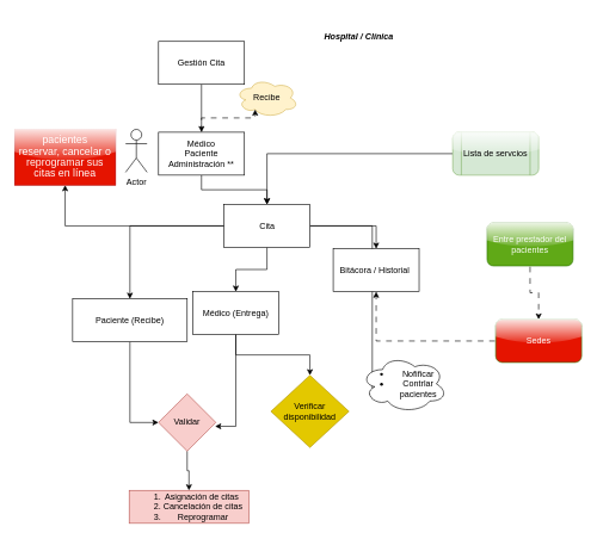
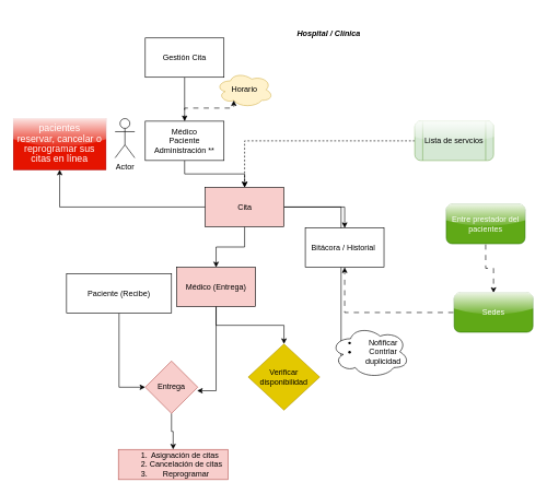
  <mxCell id="0" />
  <mxCell id="1" parent="0" />
  <mxCell id="2" style="edgeStyle=orthogonalEdgeStyle;rounded=0;orthogonalLoop=1;jettySize=auto;html=1;entryX=0.5;entryY=0;entryDx=0;entryDy=0;" edge="1" parent="1" source="3" target="6"><mxGeometry relative="1" as="geometry" /></mxCell>
  <mxCell id="3" value="Gestión Cita" style="rounded=0;whiteSpace=wrap;html=1;" vertex="1" parent="1"><mxGeometry x="221" y="57" width="120" height="60" as="geometry" /></mxCell>
  <mxCell id="4" value="&lt;b&gt;&lt;i&gt;Hospital / Clínica&lt;/i&gt;&lt;/b&gt;" style="rounded=0;whiteSpace=wrap;html=1;fillColor=none;strokeColor=none;" vertex="1" parent="1"><mxGeometry x="441" y="20" width="120" height="60" as="geometry" /></mxCell>
  <mxCell id="5" value="" style="edgeStyle=orthogonalEdgeStyle;rounded=0;orthogonalLoop=1;jettySize=auto;html=1;" edge="1" parent="1" source="6" target="14"><mxGeometry relative="1" as="geometry" /></mxCell>
  <mxCell id="6" value="Médico&lt;div&gt;Paciente&lt;/div&gt;&lt;div&gt;Administración **&lt;/div&gt;" style="rounded=0;whiteSpace=wrap;html=1;" vertex="1" parent="1"><mxGeometry x="221" y="184" width="120" height="60" as="geometry" /></mxCell>
- <mxCell id="7" value="Recibe" style="ellipse;shape=cloud;whiteSpace=wrap;html=1;fillColor=#fff2cc;strokeColor=#d6b656;" vertex="1" parent="1"><mxGeometry x="329" y="109" width="87" height="54" as="geometry" /></mxCell>
+ <mxCell id="7" value="Horario" style="ellipse;shape=cloud;whiteSpace=wrap;html=1;fillColor=#fff2cc;strokeColor=#d6b656;" vertex="1" parent="1"><mxGeometry x="329" y="109" width="87" height="54" as="geometry" /></mxCell>
  <mxCell id="8" style="edgeStyle=orthogonalEdgeStyle;rounded=0;orthogonalLoop=1;jettySize=auto;html=1;entryX=0.31;entryY=0.8;entryDx=0;entryDy=0;entryPerimeter=0;flowAnimation=1;" edge="1" parent="1" source="6" target="7"><mxGeometry relative="1" as="geometry" /></mxCell>
  <mxCell id="9" style="edgeStyle=orthogonalEdgeStyle;rounded=0;orthogonalLoop=1;jettySize=auto;html=1;entryX=0.5;entryY=0;entryDx=0;entryDy=0;" edge="1" parent="1" source="14" target="17"><mxGeometry relative="1" as="geometry" /></mxCell>
- <mxCell id="10" style="edgeStyle=orthogonalEdgeStyle;rounded=0;orthogonalLoop=1;jettySize=auto;html=1;" edge="1" parent="1" source="14" target="28"><mxGeometry relative="1" as="geometry" /></mxCell>
  <mxCell id="11" style="edgeStyle=orthogonalEdgeStyle;rounded=0;orthogonalLoop=1;jettySize=auto;html=1;entryX=0.5;entryY=0;entryDx=0;entryDy=0;" edge="1" parent="1" source="14" target="30"><mxGeometry relative="1" as="geometry"><mxPoint x="331.556" y="375.889" as="targetPoint" /></mxGeometry></mxCell>
  <mxCell id="12" style="edgeStyle=orthogonalEdgeStyle;rounded=0;orthogonalLoop=1;jettySize=auto;html=1;entryX=0.13;entryY=0.77;entryDx=0;entryDy=0;entryPerimeter=0;" edge="1" parent="1" source="14" target="33"><mxGeometry relative="1" as="geometry"><mxPoint x="557.133" y="141.867" as="targetPoint" /></mxGeometry></mxCell>
  <mxCell id="13" value="" style="edgeStyle=orthogonalEdgeStyle;rounded=0;orthogonalLoop=1;jettySize=auto;html=1;" edge="1" parent="1" source="14" target="34"><mxGeometry relative="1" as="geometry" /></mxCell>
- <mxCell id="14" value="Cita" style="rounded=0;whiteSpace=wrap;html=1;" vertex="1" parent="1"><mxGeometry x="312.5" y="285" width="120" height="60" as="geometry" /></mxCell>
- <mxCell id="15" style="edgeStyle=orthogonalEdgeStyle;rounded=0;orthogonalLoop=1;jettySize=auto;html=1;" edge="1" parent="1" source="16" target="14"><mxGeometry relative="1" as="geometry" /></mxCell>
+ <mxCell id="14" value="Cita" style="rounded=0;whiteSpace=wrap;html=1;fillColor=#f8cecc;" vertex="1" parent="1"><mxGeometry x="312.5" y="285" width="120" height="60" as="geometry" /></mxCell>
+ <mxCell id="15" style="edgeStyle=orthogonalEdgeStyle;rounded=0;orthogonalLoop=1;jettySize=auto;html=1;dashed=1;" edge="1" parent="1" source="16" target="14"><mxGeometry relative="1" as="geometry" /></mxCell>
  <mxCell id="16" value="Lista de servcios" style="shape=process;whiteSpace=wrap;html=1;backgroundOutline=1;rounded=1;glass=1;fillColor=#d5e8d4;strokeColor=#82b366;" vertex="1" parent="1"><mxGeometry x="632" y="184" width="120" height="60" as="geometry" /></mxCell>
  <mxCell id="17" value="Bitácora / Historial&amp;nbsp;" style="rounded=0;whiteSpace=wrap;html=1;" vertex="1" parent="1"><mxGeometry x="465" y="347" width="120" height="60" as="geometry" /></mxCell>
  <mxCell id="18" value="" style="edgeStyle=orthogonalEdgeStyle;rounded=0;orthogonalLoop=1;jettySize=auto;html=1;flowAnimation=1;" edge="1" parent="1" source="19" target="21"><mxGeometry relative="1" as="geometry" /></mxCell>
  <mxCell id="19" value="Entre prestador del pacientes" style="rounded=1;whiteSpace=wrap;html=1;fillColor=#60a917;fontColor=#ffffff;strokeColor=#2D7600;glass=1;" vertex="1" parent="1"><mxGeometry x="680" y="311" width="120" height="60" as="geometry" /></mxCell>
  <mxCell id="20" style="edgeStyle=orthogonalEdgeStyle;rounded=0;orthogonalLoop=1;jettySize=auto;html=1;flowAnimation=1;" edge="1" parent="1" source="21" target="17"><mxGeometry relative="1" as="geometry" /></mxCell>
- <mxCell id="21" value="Sedes" style="whiteSpace=wrap;html=1;rounded=1;fillColor=#e51400;fontColor=#ffffff;strokeColor=#2D7600;glass=1;" vertex="1" parent="1"><mxGeometry x="692" y="446" width="120" height="60" as="geometry" /></mxCell>
+ <mxCell id="21" value="Sedes" style="whiteSpace=wrap;html=1;rounded=1;fillColor=#60a917;fontColor=#ffffff;strokeColor=#2D7600;glass=1;" vertex="1" parent="1"><mxGeometry x="692" y="446" width="120" height="60" as="geometry" /></mxCell>
  <mxCell id="22" style="edgeStyle=orthogonalEdgeStyle;rounded=0;orthogonalLoop=1;jettySize=auto;html=1;exitX=0.5;exitY=1;exitDx=0;exitDy=0;" edge="1" parent="1" source="4" target="4"><mxGeometry relative="1" as="geometry" /></mxCell>
  <mxCell id="23" value="Actor" style="shape=umlActor;verticalLabelPosition=bottom;verticalAlign=top;html=1;outlineConnect=0;" vertex="1" parent="1"><mxGeometry x="175" y="180" width="30" height="60" as="geometry" /></mxCell>
  <mxCell id="24" style="edgeStyle=orthogonalEdgeStyle;rounded=0;orthogonalLoop=1;jettySize=auto;html=1;" edge="1" parent="1" source="25" target="26"><mxGeometry relative="1" as="geometry" /></mxCell>
- <mxCell id="25" value="Validar" style="rhombus;whiteSpace=wrap;html=1;fillColor=#f8cecc;strokeColor=#b85450;" vertex="1" parent="1"><mxGeometry x="221" y="550" width="80" height="80" as="geometry" /></mxCell>
+ <mxCell id="25" value="Entrega" style="rhombus;whiteSpace=wrap;html=1;fillColor=#f8cecc;strokeColor=#b85450;" vertex="1" parent="1"><mxGeometry x="221" y="550" width="80" height="80" as="geometry" /></mxCell>
  <mxCell id="26" value="&lt;ol&gt;&lt;li&gt;Asignación de citas&amp;nbsp;&lt;/li&gt;&lt;li&gt;Cancelación de citas&lt;/li&gt;&lt;li&gt;Reprogramar&lt;/li&gt;&lt;/ol&gt;" style="whiteSpace=wrap;html=1;fillColor=#f8cecc;strokeColor=#b85450;" vertex="1" parent="1"><mxGeometry x="180" y="685" width="167" height="46" as="geometry" /></mxCell>
  <mxCell id="27" style="edgeStyle=orthogonalEdgeStyle;rounded=0;orthogonalLoop=1;jettySize=auto;html=1;entryX=0;entryY=0.5;entryDx=0;entryDy=0;" edge="1" parent="1" source="28" target="25"><mxGeometry relative="1" as="geometry" /></mxCell>
  <mxCell id="28" value="&lt;div&gt;Paciente (Recibe)&lt;/div&gt;" style="rounded=0;whiteSpace=wrap;html=1;" vertex="1" parent="1"><mxGeometry x="101" y="417" width="160" height="60" as="geometry" /></mxCell>
  <mxCell id="29" style="edgeStyle=orthogonalEdgeStyle;rounded=0;orthogonalLoop=1;jettySize=auto;html=1;entryX=0.5;entryY=0;entryDx=0;entryDy=0;" edge="1" parent="1" source="30" target="32"><mxGeometry relative="1" as="geometry" /></mxCell>
- <mxCell id="30" value="&lt;div&gt;Médico (Entrega)&lt;/div&gt;" style="rounded=0;whiteSpace=wrap;html=1;" vertex="1" parent="1"><mxGeometry x="269" y="407" width="120" height="60" as="geometry" /></mxCell>
+ <mxCell id="30" value="&lt;div&gt;Médico (Entrega)&lt;/div&gt;" style="rounded=0;whiteSpace=wrap;html=1;fillColor=#f8cecc;" vertex="1" parent="1"><mxGeometry x="269" y="407" width="120" height="60" as="geometry" /></mxCell>
  <mxCell id="31" style="edgeStyle=orthogonalEdgeStyle;rounded=0;orthogonalLoop=1;jettySize=auto;html=1;entryX=0.987;entryY=0.567;entryDx=0;entryDy=0;entryPerimeter=0;" edge="1" parent="1" source="30" target="25"><mxGeometry relative="1" as="geometry" /></mxCell>
  <mxCell id="32" value="Verificar disponibilidad" style="rhombus;whiteSpace=wrap;html=1;fillColor=#e3c800;fontColor=#000000;strokeColor=#B09500;" vertex="1" parent="1"><mxGeometry x="378" y="524" width="109" height="101" as="geometry" /></mxCell>
- <mxCell id="33" value="&lt;ul&gt;&lt;li&gt;Nofificar&lt;/li&gt;&lt;li&gt;Contrlar pacientes&lt;/li&gt;&lt;/ul&gt;" style="ellipse;shape=cloud;whiteSpace=wrap;html=1;" vertex="1" parent="1"><mxGeometry x="504" y="496" width="120" height="80" as="geometry" /></mxCell>
+ <mxCell id="33" value="&lt;ul&gt;&lt;li&gt;Nofificar&lt;/li&gt;&lt;li&gt;Contrlar duplicidad&lt;/li&gt;&lt;/ul&gt;" style="ellipse;shape=cloud;whiteSpace=wrap;html=1;" vertex="1" parent="1"><mxGeometry x="504" y="496" width="120" height="80" as="geometry" /></mxCell>
  <mxCell id="34" value="&lt;span style=&quot;font-size:11.0pt;line-height:107%;&lt;br/&gt;font-family:&amp;quot;Calibri&amp;quot;,sans-serif;mso-ascii-theme-font:minor-latin;mso-fareast-font-family:&lt;br/&gt;Calibri;mso-fareast-theme-font:minor-latin;mso-hansi-theme-font:minor-latin;&lt;br/&gt;mso-bidi-font-family:&amp;quot;Times New Roman&amp;quot;;mso-bidi-theme-font:minor-bidi;&lt;br/&gt;mso-ansi-language:ES-CO;mso-fareast-language:EN-US;mso-bidi-language:AR-SA&quot;&gt;pacientes&lt;br/&gt;reservar, cancelar o reprogramar sus citas en línea&lt;/span&gt;" style="rounded=0;whiteSpace=wrap;html=1;fillColor=#e51400;fontColor=#ffffff;strokeColor=#B20000;glass=1;" vertex="1" parent="1"><mxGeometry x="20" y="180" width="141" height="78" as="geometry" /></mxCell>
